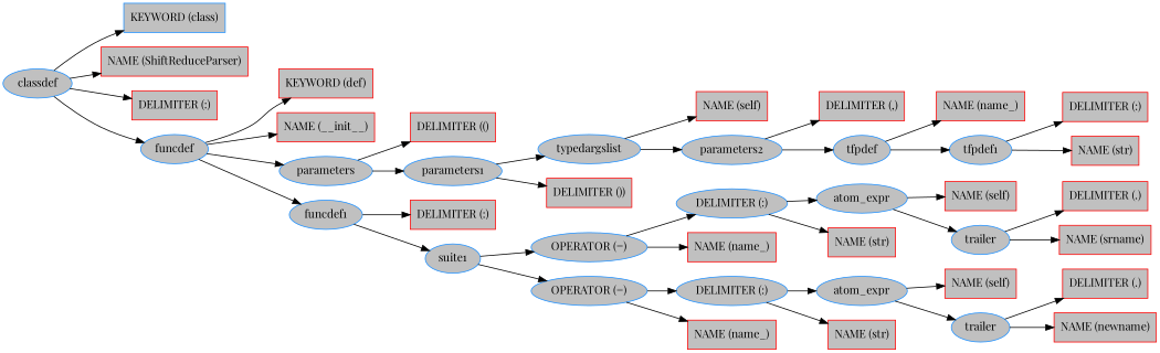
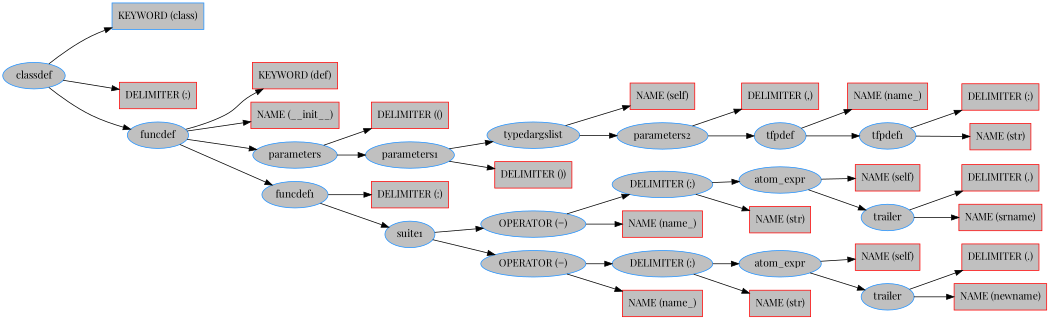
  digraph {
    fontname="Playfair Display"
    rankdir=LR
    node [color=red fillcolor=grey fontname="Playfair Display" shape=box style=filled]
    edge [fontname="Playfair Display"]
    n1 [color=dodgerblue label=classdef shape=ellipse]
    n2 [color=dodgerblue label="KEYWORD (class)"]
-   n3 [label="NAME (ShiftReduceParser)"]
    n4 [label="DELIMITER (:)"]
    n5 [color=dodgerblue label=funcdef shape=ellipse]
    n6 [label="KEYWORD (def)"]
    n7 [label="NAME (__init__)"]
    n8 [color=dodgerblue label=parameters shape=ellipse]
    n9 [color=dodgerblue label=funcdef1 shape=ellipse]
    n10 [label="DELIMITER (()"]
    n11 [color=dodgerblue label=parameters1 shape=ellipse]
    n12 [label="DELIMITER (:)"]
    n13 [color=dodgerblue label=suite1 shape=ellipse]
    n14 [color=dodgerblue label=typedargslist shape=ellipse]
    n15 [label="DELIMITER ())"]
    n16 [label="NAME (self)"]
    n17 [color=dodgerblue label=parameters2 shape=ellipse]
    n18 [label="DELIMITER (,)"]
    n19 [color=dodgerblue label=tfpdef shape=ellipse]
    n20 [label="NAME (name_)"]
    n21 [color=dodgerblue label=tfpdef1 shape=ellipse]
    n22 [label="DELIMITER (:)"]
    n23 [label="NAME (str)"]
    n24 [color=dodgerblue label="OPERATOR (=)" shape=ellipse]
    n25 [color=dodgerblue label="OPERATOR (=)" shape=ellipse]
    n26 [color=dodgerblue label="DELIMITER (:)" shape=ellipse]
    n27 [label="NAME (name_)"]
    n28 [color=dodgerblue label="DELIMITER (:)" shape=ellipse]
    n29 [label="NAME (name_)"]
    n30 [color=dodgerblue label=atom_expr shape=ellipse]
    n31 [label="NAME (str)"]
    n32 [label="NAME (self)"]
    n33 [color=dodgerblue label=trailer shape=ellipse]
    n34 [label="DELIMITER (.)"]
    n35 [label="NAME (srname)"]
    n36 [color=dodgerblue label=atom_expr shape=ellipse]
    n37 [label="NAME (str)"]
    n38 [label="NAME (self)"]
    n39 [color=dodgerblue label=trailer shape=ellipse]
    n40 [label="DELIMITER (.)"]
    n41 [label="NAME (newname)"]
    n1 -> n2
-   n1 -> n3
    n1 -> n4
    n1 -> n5
    n5 -> n6
    n5 -> n7
    n5 -> n8
    n5 -> n9
    n8 -> n10
    n8 -> n11
    n9 -> n12
    n9 -> n13
    n11 -> n14
    n11 -> n15
    n13 -> n24
    n13 -> n25
    n14 -> n16
    n14 -> n17
    n17 -> n18
    n17 -> n19
    n19 -> n20
    n19 -> n21
    n21 -> n22
    n21 -> n23
    n24 -> n26
    n24 -> n27
    n25 -> n28
    n25 -> n29
    n26 -> n30
    n26 -> n31
    n28 -> n36
    n28 -> n37
    n30 -> n32
    n30 -> n33
    n33 -> n34
    n33 -> n35
    n36 -> n38
    n36 -> n39
    n39 -> n40
    n39 -> n41
  }
